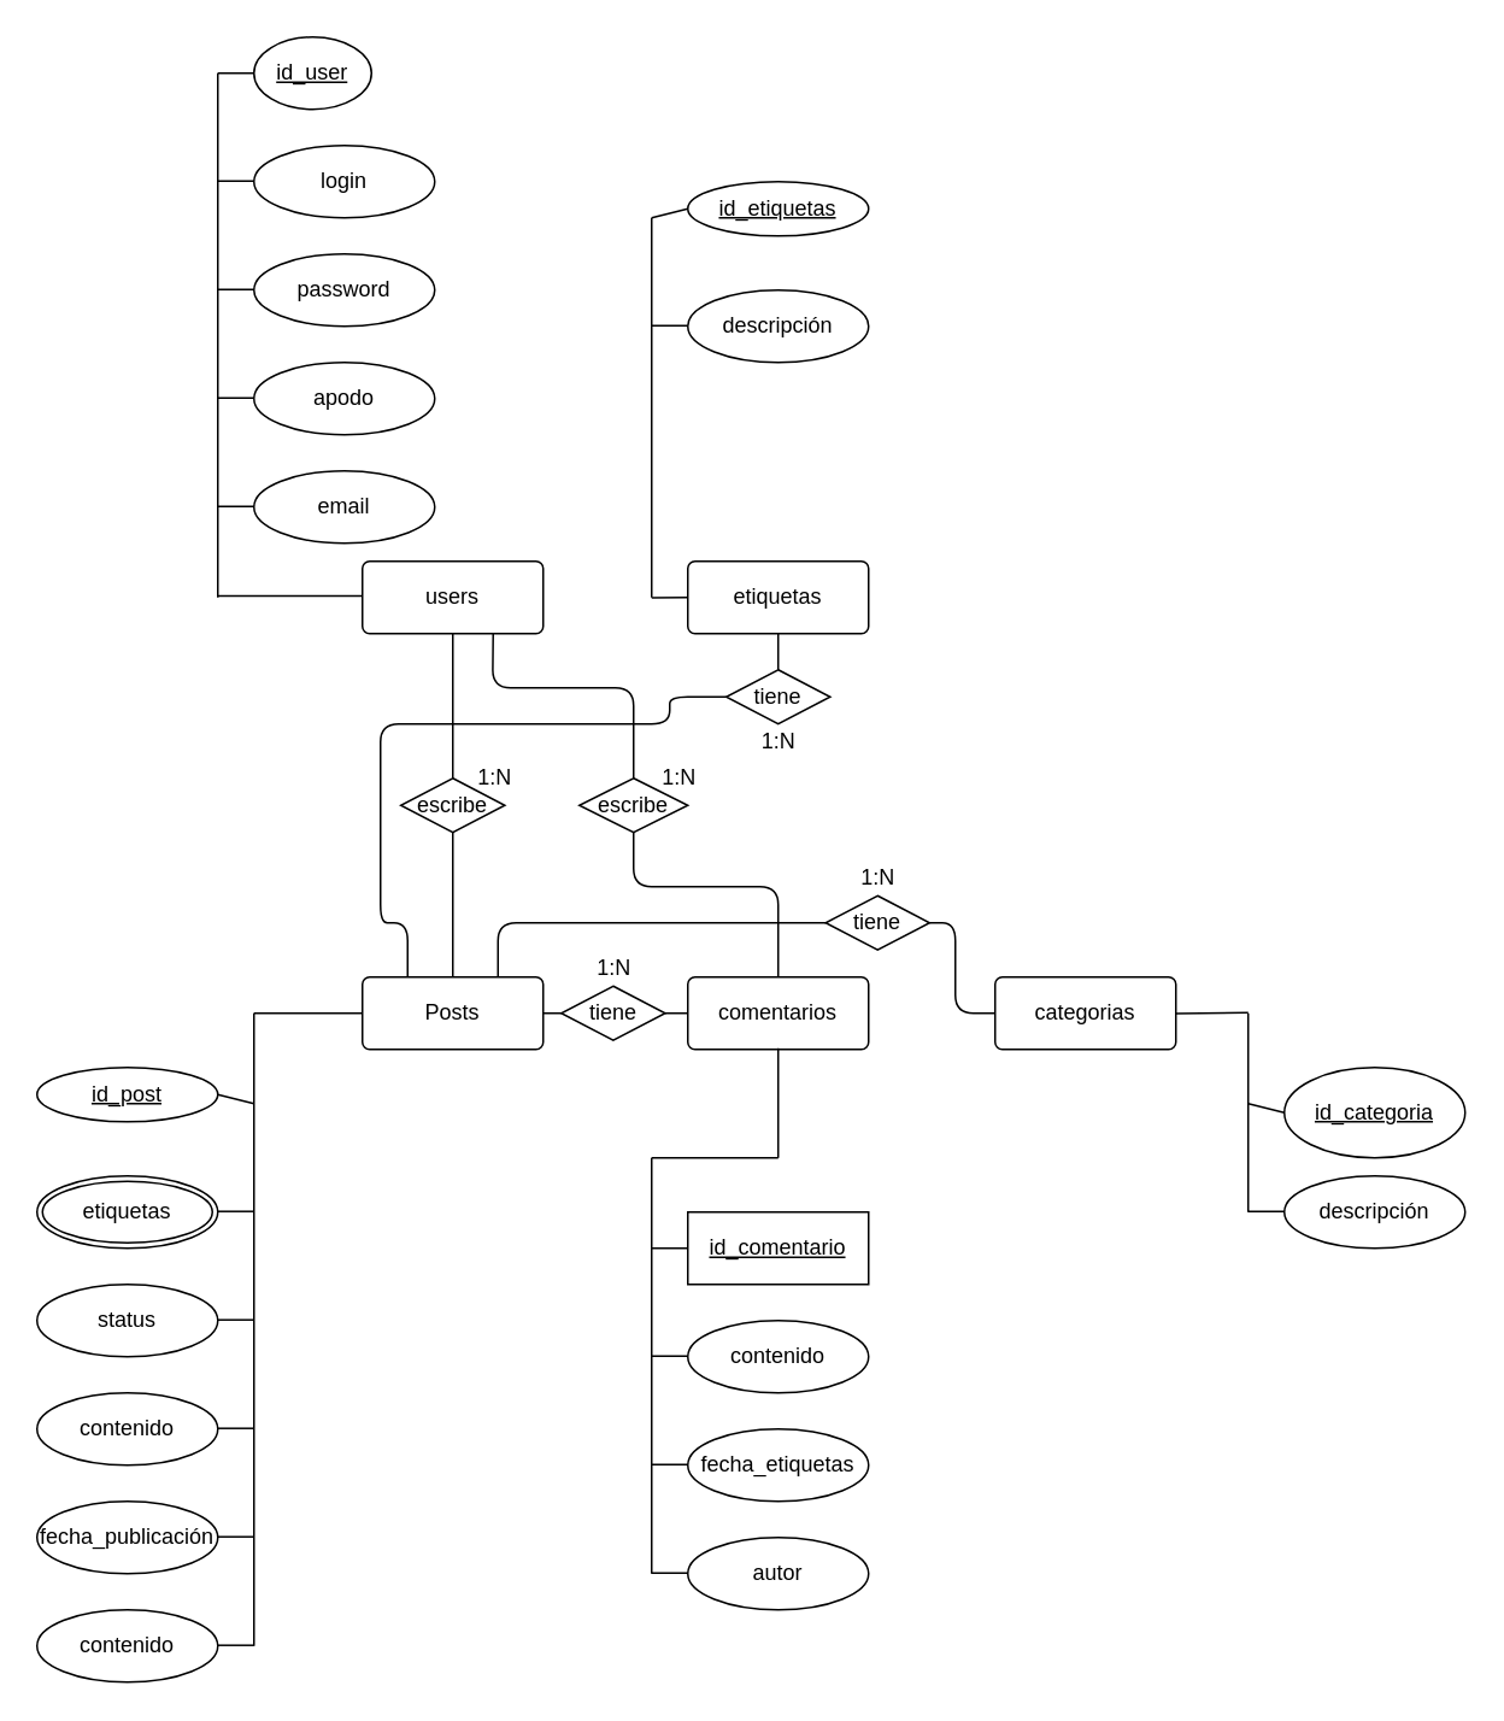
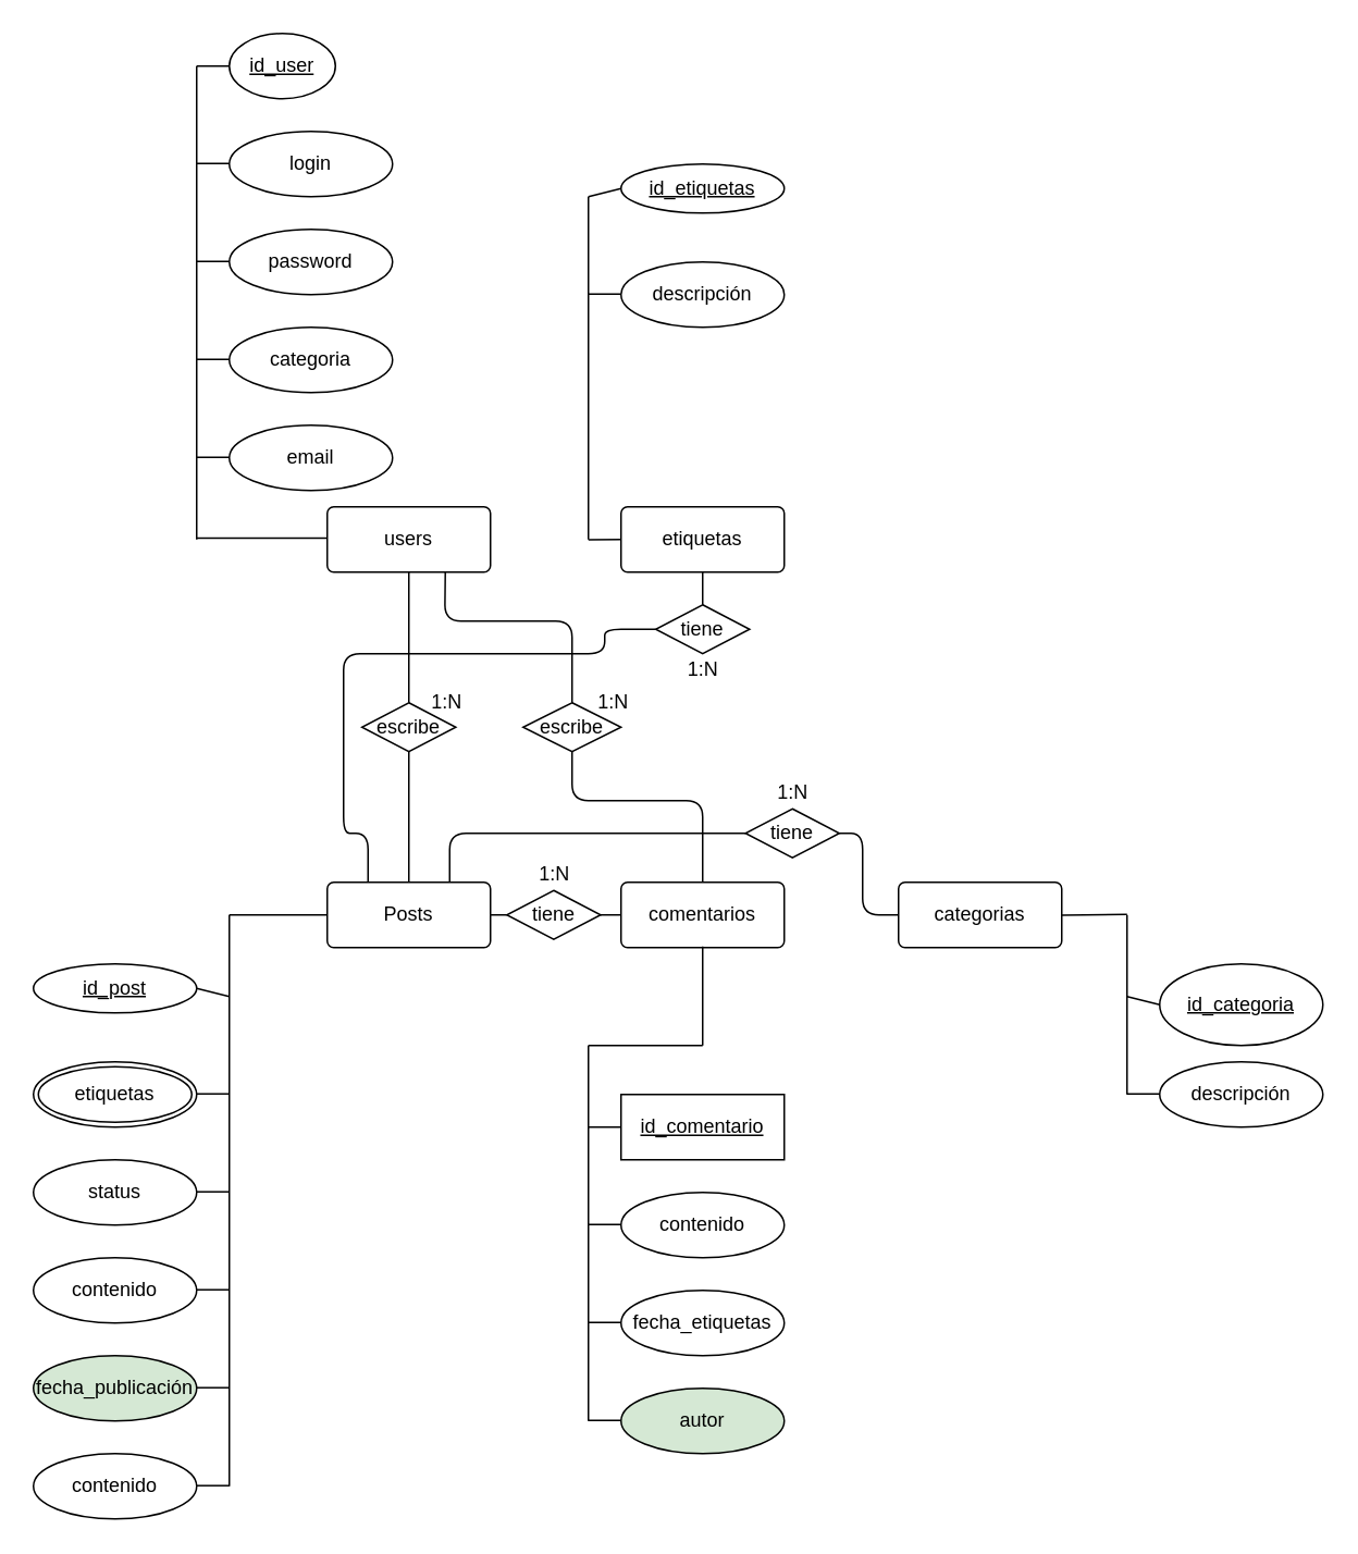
  <mxCell id="0" />
  <mxCell id="1" parent="0" />
  <mxCell id="2" value="Posts" style="rounded=1;arcSize=10;whiteSpace=wrap;html=1;align=center;" vertex="1" parent="1"><mxGeometry x="200" y="540" width="100" height="40" as="geometry" /></mxCell>
  <mxCell id="3" value="etiquetas" style="ellipse;shape=doubleEllipse;margin=3;whiteSpace=wrap;html=1;align=center;" vertex="1" parent="1"><mxGeometry x="20" y="650" width="100" height="40" as="geometry" /></mxCell>
  <mxCell id="4" value="&lt;u&gt;id_post&lt;/u&gt;" style="ellipse;whiteSpace=wrap;html=1;align=center;" vertex="1" parent="1"><mxGeometry x="20" y="590" width="100" height="30" as="geometry" /></mxCell>
  <mxCell id="5" value="status" style="ellipse;whiteSpace=wrap;html=1;align=center;" vertex="1" parent="1"><mxGeometry x="20" y="710" width="100" height="40" as="geometry" /></mxCell>
  <mxCell id="6" value="contenido" style="ellipse;whiteSpace=wrap;html=1;align=center;" vertex="1" parent="1"><mxGeometry x="20" y="770" width="100" height="40" as="geometry" /></mxCell>
- <mxCell id="7" value="fecha_publicación" style="ellipse;whiteSpace=wrap;html=1;align=center;" vertex="1" parent="1"><mxGeometry x="20" y="830" width="100" height="40" as="geometry" /></mxCell>
+ <mxCell id="7" value="fecha_publicación" style="ellipse;whiteSpace=wrap;html=1;align=center;fillColor=#d5e8d4;" vertex="1" parent="1"><mxGeometry x="20" y="830" width="100" height="40" as="geometry" /></mxCell>
  <mxCell id="8" value="contenido" style="ellipse;whiteSpace=wrap;html=1;align=center;" vertex="1" parent="1"><mxGeometry x="20" y="890" width="100" height="40" as="geometry" /></mxCell>
  <mxCell id="9" value="" style="endArrow=none;html=1;" edge="1" parent="1"><mxGeometry width="50" height="50" relative="1" as="geometry"><mxPoint x="140" y="910" as="sourcePoint" /><mxPoint x="140" y="560" as="targetPoint" /></mxGeometry></mxCell>
  <mxCell id="10" value="" style="endArrow=none;html=1;" edge="1" parent="1"><mxGeometry width="50" height="50" relative="1" as="geometry"><mxPoint x="140" y="560" as="sourcePoint" /><mxPoint x="200" y="560" as="targetPoint" /></mxGeometry></mxCell>
  <mxCell id="11" value="" style="endArrow=none;html=1;entryX=1;entryY=0.5;entryDx=0;entryDy=0;" edge="1" parent="1" target="4"><mxGeometry width="50" height="50" relative="1" as="geometry"><mxPoint x="140" y="610" as="sourcePoint" /><mxPoint x="190" y="560" as="targetPoint" /></mxGeometry></mxCell>
  <mxCell id="12" value="" style="endArrow=none;html=1;entryX=0;entryY=0.5;entryDx=0;entryDy=0;" edge="1" parent="1"><mxGeometry width="50" height="50" relative="1" as="geometry"><mxPoint x="120" y="669.63" as="sourcePoint" /><mxPoint x="140" y="669.63" as="targetPoint" /></mxGeometry></mxCell>
  <mxCell id="13" value="" style="endArrow=none;html=1;entryX=0;entryY=0.5;entryDx=0;entryDy=0;" edge="1" parent="1"><mxGeometry width="50" height="50" relative="1" as="geometry"><mxPoint x="120" y="729.63" as="sourcePoint" /><mxPoint x="140" y="729.63" as="targetPoint" /></mxGeometry></mxCell>
  <mxCell id="14" value="" style="endArrow=none;html=1;entryX=0;entryY=0.5;entryDx=0;entryDy=0;" edge="1" parent="1"><mxGeometry width="50" height="50" relative="1" as="geometry"><mxPoint x="120" y="789.63" as="sourcePoint" /><mxPoint x="140" y="789.63" as="targetPoint" /></mxGeometry></mxCell>
  <mxCell id="15" value="" style="endArrow=none;html=1;entryX=0;entryY=0.5;entryDx=0;entryDy=0;" edge="1" parent="1"><mxGeometry width="50" height="50" relative="1" as="geometry"><mxPoint x="120" y="849.63" as="sourcePoint" /><mxPoint x="140" y="849.63" as="targetPoint" /></mxGeometry></mxCell>
  <mxCell id="16" value="" style="endArrow=none;html=1;entryX=0;entryY=0.5;entryDx=0;entryDy=0;" edge="1" parent="1"><mxGeometry width="50" height="50" relative="1" as="geometry"><mxPoint x="120" y="909.63" as="sourcePoint" /><mxPoint x="140" y="909.63" as="targetPoint" /></mxGeometry></mxCell>
  <mxCell id="17" value="users" style="rounded=1;arcSize=10;whiteSpace=wrap;html=1;align=center;" vertex="1" parent="1"><mxGeometry x="200" y="310" width="100" height="40" as="geometry" /></mxCell>
  <mxCell id="18" value="&lt;u&gt;id_user&lt;/u&gt;" style="ellipse;whiteSpace=wrap;html=1;align=center;" vertex="1" parent="1"><mxGeometry x="140" y="20" width="65" height="40" as="geometry" /></mxCell>
  <mxCell id="19" value="password" style="ellipse;whiteSpace=wrap;html=1;align=center;" vertex="1" parent="1"><mxGeometry x="140" y="140" width="100" height="40" as="geometry" /></mxCell>
- <mxCell id="20" value="apodo" style="ellipse;whiteSpace=wrap;html=1;align=center;" vertex="1" parent="1"><mxGeometry x="140" y="200" width="100" height="40" as="geometry" /></mxCell>
+ <mxCell id="20" value="categoria" style="ellipse;whiteSpace=wrap;html=1;align=center;" vertex="1" parent="1"><mxGeometry x="140" y="200" width="100" height="40" as="geometry" /></mxCell>
  <mxCell id="21" value="email" style="ellipse;whiteSpace=wrap;html=1;align=center;" vertex="1" parent="1"><mxGeometry x="140" y="260" width="100" height="40" as="geometry" /></mxCell>
  <mxCell id="22" value="" style="endArrow=none;html=1;" edge="1" parent="1"><mxGeometry width="50" height="50" relative="1" as="geometry"><mxPoint x="120" y="330" as="sourcePoint" /><mxPoint x="120" y="40" as="targetPoint" /></mxGeometry></mxCell>
  <mxCell id="23" value="" style="endArrow=none;html=1;" edge="1" parent="1"><mxGeometry width="50" height="50" relative="1" as="geometry"><mxPoint x="120" y="329.23" as="sourcePoint" /><mxPoint x="200" y="329.23" as="targetPoint" /></mxGeometry></mxCell>
  <mxCell id="24" value="" style="endArrow=none;html=1;entryX=0;entryY=0.5;entryDx=0;entryDy=0;" edge="1" parent="1" target="18"><mxGeometry width="50" height="50" relative="1" as="geometry"><mxPoint x="120" y="40" as="sourcePoint" /><mxPoint x="170" y="-10" as="targetPoint" /></mxGeometry></mxCell>
  <mxCell id="25" value="" style="endArrow=none;html=1;entryX=0;entryY=0.5;entryDx=0;entryDy=0;" edge="1" parent="1"><mxGeometry width="50" height="50" relative="1" as="geometry"><mxPoint x="120" y="99.66" as="sourcePoint" /><mxPoint x="140" y="99.66" as="targetPoint" /></mxGeometry></mxCell>
  <mxCell id="26" value="" style="endArrow=none;html=1;entryX=0;entryY=0.5;entryDx=0;entryDy=0;" edge="1" parent="1"><mxGeometry width="50" height="50" relative="1" as="geometry"><mxPoint x="120" y="159.66" as="sourcePoint" /><mxPoint x="140" y="159.66" as="targetPoint" /></mxGeometry></mxCell>
  <mxCell id="27" value="" style="endArrow=none;html=1;entryX=0;entryY=0.5;entryDx=0;entryDy=0;" edge="1" parent="1"><mxGeometry width="50" height="50" relative="1" as="geometry"><mxPoint x="120" y="219.66" as="sourcePoint" /><mxPoint x="140" y="219.66" as="targetPoint" /></mxGeometry></mxCell>
  <mxCell id="28" value="" style="endArrow=none;html=1;entryX=0;entryY=0.5;entryDx=0;entryDy=0;" edge="1" parent="1"><mxGeometry width="50" height="50" relative="1" as="geometry"><mxPoint x="120" y="279.66" as="sourcePoint" /><mxPoint x="140" y="279.66" as="targetPoint" /></mxGeometry></mxCell>
  <mxCell id="29" value="categorias" style="rounded=1;arcSize=10;whiteSpace=wrap;html=1;align=center;" vertex="1" parent="1"><mxGeometry x="550" y="540" width="100" height="40" as="geometry" /></mxCell>
  <mxCell id="30" value="&lt;u&gt;id_categoria&lt;/u&gt;" style="ellipse;whiteSpace=wrap;html=1;align=center;" vertex="1" parent="1"><mxGeometry x="710" y="590" width="100" height="50" as="geometry" /></mxCell>
  <mxCell id="31" value="" style="endArrow=none;html=1;" edge="1" parent="1"><mxGeometry width="50" height="50" relative="1" as="geometry"><mxPoint x="690" y="670" as="sourcePoint" /><mxPoint x="690" y="560" as="targetPoint" /></mxGeometry></mxCell>
  <mxCell id="32" value="" style="endArrow=none;html=1;" edge="1" parent="1"><mxGeometry width="50" height="50" relative="1" as="geometry"><mxPoint x="650" y="560.11" as="sourcePoint" /><mxPoint x="690" y="559.64" as="targetPoint" /></mxGeometry></mxCell>
  <mxCell id="33" value="" style="endArrow=none;html=1;entryX=0;entryY=0.5;entryDx=0;entryDy=0;" edge="1" parent="1" target="30"><mxGeometry width="50" height="50" relative="1" as="geometry"><mxPoint x="690" y="610" as="sourcePoint" /><mxPoint x="740" y="560" as="targetPoint" /></mxGeometry></mxCell>
  <mxCell id="34" value="" style="endArrow=none;html=1;entryX=0;entryY=0.5;entryDx=0;entryDy=0;" edge="1" parent="1"><mxGeometry width="50" height="50" relative="1" as="geometry"><mxPoint x="690" y="669.66" as="sourcePoint" /><mxPoint x="710" y="669.66" as="targetPoint" /></mxGeometry></mxCell>
  <mxCell id="35" value="login" style="ellipse;whiteSpace=wrap;html=1;align=center;" vertex="1" parent="1"><mxGeometry x="140" y="80" width="100" height="40" as="geometry" /></mxCell>
  <mxCell id="36" value="descripción" style="ellipse;whiteSpace=wrap;html=1;align=center;" vertex="1" parent="1"><mxGeometry x="710" y="650" width="100" height="40" as="geometry" /></mxCell>
  <mxCell id="37" value="comentarios" style="rounded=1;arcSize=10;whiteSpace=wrap;html=1;align=center;" vertex="1" parent="1"><mxGeometry x="380" y="540" width="100" height="40" as="geometry" /></mxCell>
  <mxCell id="38" value="&lt;u&gt;id_comentario&lt;/u&gt;" style="whiteSpace=wrap;html=1;align=center;rounded=0;" vertex="1" parent="1"><mxGeometry x="380" y="670" width="100" height="40" as="geometry" /></mxCell>
  <mxCell id="39" value="fecha_etiquetas" style="ellipse;whiteSpace=wrap;html=1;align=center;" vertex="1" parent="1"><mxGeometry x="380" y="790" width="100" height="40" as="geometry" /></mxCell>
- <mxCell id="40" value="autor" style="ellipse;whiteSpace=wrap;html=1;align=center;" vertex="1" parent="1"><mxGeometry x="380" y="850" width="100" height="40" as="geometry" /></mxCell>
+ <mxCell id="40" value="autor" style="ellipse;whiteSpace=wrap;html=1;align=center;fillColor=#d5e8d4;" vertex="1" parent="1"><mxGeometry x="380" y="850" width="100" height="40" as="geometry" /></mxCell>
  <mxCell id="41" value="" style="endArrow=none;html=1;" edge="1" parent="1"><mxGeometry width="50" height="50" relative="1" as="geometry"><mxPoint x="360" y="870" as="sourcePoint" /><mxPoint x="360" y="640" as="targetPoint" /></mxGeometry></mxCell>
  <mxCell id="42" value="" style="endArrow=none;html=1;" edge="1" parent="1"><mxGeometry width="50" height="50" relative="1" as="geometry"><mxPoint x="360" y="640" as="sourcePoint" /><mxPoint x="430" y="640" as="targetPoint" /></mxGeometry></mxCell>
  <mxCell id="43" value="" style="endArrow=none;html=1;entryX=0;entryY=0.5;entryDx=0;entryDy=0;" edge="1" parent="1" target="38"><mxGeometry width="50" height="50" relative="1" as="geometry"><mxPoint x="360" y="690" as="sourcePoint" /><mxPoint x="410" y="640" as="targetPoint" /></mxGeometry></mxCell>
  <mxCell id="44" value="" style="endArrow=none;html=1;entryX=0;entryY=0.5;entryDx=0;entryDy=0;" edge="1" parent="1"><mxGeometry width="50" height="50" relative="1" as="geometry"><mxPoint x="360" y="749.66" as="sourcePoint" /><mxPoint x="380" y="749.66" as="targetPoint" /></mxGeometry></mxCell>
  <mxCell id="45" value="" style="endArrow=none;html=1;entryX=0;entryY=0.5;entryDx=0;entryDy=0;" edge="1" parent="1"><mxGeometry width="50" height="50" relative="1" as="geometry"><mxPoint x="360" y="809.66" as="sourcePoint" /><mxPoint x="380" y="809.66" as="targetPoint" /></mxGeometry></mxCell>
  <mxCell id="46" value="" style="endArrow=none;html=1;entryX=0;entryY=0.5;entryDx=0;entryDy=0;" edge="1" parent="1"><mxGeometry width="50" height="50" relative="1" as="geometry"><mxPoint x="360" y="869.66" as="sourcePoint" /><mxPoint x="380" y="869.66" as="targetPoint" /></mxGeometry></mxCell>
  <mxCell id="47" value="contenido" style="ellipse;whiteSpace=wrap;html=1;align=center;" vertex="1" parent="1"><mxGeometry x="380" y="730" width="100" height="40" as="geometry" /></mxCell>
  <mxCell id="48" value="escribe" style="rhombus;whiteSpace=wrap;html=1;" vertex="1" parent="1"><mxGeometry x="221.25" y="430" width="57.5" height="30" as="geometry" /></mxCell>
  <mxCell id="49" value="" style="endArrow=none;html=1;" edge="1" parent="1"><mxGeometry width="50" height="50" relative="1" as="geometry"><mxPoint x="430" y="579.26" as="sourcePoint" /><mxPoint x="430" y="640" as="targetPoint" /></mxGeometry></mxCell>
  <mxCell id="50" value="etiquetas" style="rounded=1;arcSize=10;whiteSpace=wrap;html=1;align=center;" vertex="1" parent="1"><mxGeometry x="380" y="310" width="100" height="40" as="geometry" /></mxCell>
  <mxCell id="51" value="&lt;u&gt;id_etiquetas&lt;/u&gt;" style="ellipse;whiteSpace=wrap;html=1;align=center;" vertex="1" parent="1"><mxGeometry x="380" y="100" width="100" height="30" as="geometry" /></mxCell>
  <mxCell id="52" value="" style="endArrow=none;html=1;" edge="1" parent="1"><mxGeometry width="50" height="50" relative="1" as="geometry"><mxPoint x="360" y="330" as="sourcePoint" /><mxPoint x="360" y="120" as="targetPoint" /></mxGeometry></mxCell>
  <mxCell id="53" value="" style="endArrow=none;html=1;" edge="1" parent="1"><mxGeometry width="50" height="50" relative="1" as="geometry"><mxPoint x="360" y="330.23" as="sourcePoint" /><mxPoint x="380" y="330" as="targetPoint" /></mxGeometry></mxCell>
  <mxCell id="54" value="" style="endArrow=none;html=1;entryX=0;entryY=0.5;entryDx=0;entryDy=0;" edge="1" parent="1" target="51"><mxGeometry width="50" height="50" relative="1" as="geometry"><mxPoint x="360" y="120" as="sourcePoint" /><mxPoint x="410" y="70" as="targetPoint" /></mxGeometry></mxCell>
  <mxCell id="55" value="" style="endArrow=none;html=1;entryX=0;entryY=0.5;entryDx=0;entryDy=0;" edge="1" parent="1"><mxGeometry width="50" height="50" relative="1" as="geometry"><mxPoint x="360" y="179.66" as="sourcePoint" /><mxPoint x="380" y="179.66" as="targetPoint" /></mxGeometry></mxCell>
  <mxCell id="56" value="descripción" style="ellipse;whiteSpace=wrap;html=1;align=center;" vertex="1" parent="1"><mxGeometry x="380" y="160" width="100" height="40" as="geometry" /></mxCell>
  <mxCell id="57" value="" style="endArrow=none;html=1;exitX=0.5;exitY=0;exitDx=0;exitDy=0;" edge="1" parent="1" source="48"><mxGeometry width="50" height="50" relative="1" as="geometry"><mxPoint x="250" y="430" as="sourcePoint" /><mxPoint x="250" y="350" as="targetPoint" /></mxGeometry></mxCell>
  <mxCell id="58" value="" style="endArrow=none;html=1;exitX=0.5;exitY=0;exitDx=0;exitDy=0;entryX=0.5;entryY=1;entryDx=0;entryDy=0;" edge="1" parent="1" source="2" target="48"><mxGeometry width="50" height="50" relative="1" as="geometry"><mxPoint x="290" y="460" as="sourcePoint" /><mxPoint x="340" y="410" as="targetPoint" /></mxGeometry></mxCell>
  <mxCell id="59" value="1:N" style="text;html=1;align=center;verticalAlign=middle;resizable=0;points=[];autosize=1;strokeColor=none;fillColor=none;" vertex="1" parent="1"><mxGeometry x="257.5" y="420" width="30" height="20" as="geometry" /></mxCell>
  <mxCell id="60" value="escribe" style="rhombus;whiteSpace=wrap;html=1;" vertex="1" parent="1"><mxGeometry x="320" y="430" width="60" height="30" as="geometry" /></mxCell>
  <mxCell id="61" value="" style="endArrow=none;html=1;exitX=0.5;exitY=0;exitDx=0;exitDy=0;" edge="1" parent="1" source="60"><mxGeometry width="50" height="50" relative="1" as="geometry"><mxPoint x="272.32" y="430" as="sourcePoint" /><mxPoint x="272.32" y="350" as="targetPoint" /><Array as="points"><mxPoint x="350" y="380" /><mxPoint x="272" y="380" /></Array></mxGeometry></mxCell>
  <mxCell id="62" value="" style="endArrow=none;html=1;exitX=0.5;exitY=0;exitDx=0;exitDy=0;entryX=0.5;entryY=1;entryDx=0;entryDy=0;" edge="1" parent="1" source="37" target="60"><mxGeometry width="50" height="50" relative="1" as="geometry"><mxPoint x="428" y="540" as="sourcePoint" /><mxPoint x="350" y="470" as="targetPoint" /><Array as="points"><mxPoint x="430" y="490" /><mxPoint x="350" y="490" /></Array></mxGeometry></mxCell>
  <mxCell id="63" value="1:N" style="text;html=1;align=center;verticalAlign=middle;resizable=0;points=[];autosize=1;strokeColor=none;fillColor=none;" vertex="1" parent="1"><mxGeometry x="360" y="420" width="30" height="20" as="geometry" /></mxCell>
  <mxCell id="64" value="tiene" style="rhombus;whiteSpace=wrap;html=1;" vertex="1" parent="1"><mxGeometry x="310" y="545" width="57.5" height="30" as="geometry" /></mxCell>
  <mxCell id="65" value="" style="endArrow=none;html=1;entryX=0;entryY=0.5;entryDx=0;entryDy=0;exitX=1;exitY=0.5;exitDx=0;exitDy=0;" edge="1" parent="1" source="64" target="37"><mxGeometry width="50" height="50" relative="1" as="geometry"><mxPoint x="370" y="560" as="sourcePoint" /><mxPoint x="390" y="500" as="targetPoint" /></mxGeometry></mxCell>
  <mxCell id="66" value="" style="endArrow=none;html=1;exitX=1;exitY=0.5;exitDx=0;exitDy=0;" edge="1" parent="1" source="2"><mxGeometry width="50" height="50" relative="1" as="geometry"><mxPoint x="380" y="570" as="sourcePoint" /><mxPoint x="310" y="560" as="targetPoint" /></mxGeometry></mxCell>
  <mxCell id="67" value="1:N" style="text;html=1;align=center;verticalAlign=middle;resizable=0;points=[];autosize=1;strokeColor=none;fillColor=none;" vertex="1" parent="1"><mxGeometry x="323.75" y="525" width="30" height="20" as="geometry" /></mxCell>
  <mxCell id="68" value="tiene" style="rhombus;whiteSpace=wrap;html=1;" vertex="1" parent="1"><mxGeometry x="456.25" y="495" width="57.5" height="30" as="geometry" /></mxCell>
  <mxCell id="69" value="1:N" style="text;html=1;align=center;verticalAlign=middle;resizable=0;points=[];autosize=1;strokeColor=none;fillColor=none;" vertex="1" parent="1"><mxGeometry x="470" y="475" width="30" height="20" as="geometry" /></mxCell>
  <mxCell id="70" value="" style="endArrow=none;html=1;entryX=0;entryY=0.5;entryDx=0;entryDy=0;exitX=0.75;exitY=0;exitDx=0;exitDy=0;" edge="1" parent="1" source="2" target="68"><mxGeometry width="50" height="50" relative="1" as="geometry"><mxPoint x="390" y="580" as="sourcePoint" /><mxPoint x="440" y="530" as="targetPoint" /><Array as="points"><mxPoint x="275" y="510" /><mxPoint x="400" y="510" /></Array></mxGeometry></mxCell>
  <mxCell id="71" value="" style="endArrow=none;html=1;entryX=1;entryY=0.5;entryDx=0;entryDy=0;exitX=0;exitY=0.5;exitDx=0;exitDy=0;" edge="1" parent="1" source="29" target="68"><mxGeometry width="50" height="50" relative="1" as="geometry"><mxPoint x="390" y="580" as="sourcePoint" /><mxPoint x="440" y="530" as="targetPoint" /><Array as="points"><mxPoint x="528" y="560" /><mxPoint x="528" y="510" /></Array></mxGeometry></mxCell>
  <mxCell id="72" value="tiene" style="rhombus;whiteSpace=wrap;html=1;" vertex="1" parent="1"><mxGeometry x="401.25" y="370" width="57.5" height="30" as="geometry" /></mxCell>
  <mxCell id="73" value="1:N" style="text;html=1;align=center;verticalAlign=middle;resizable=0;points=[];autosize=1;strokeColor=none;fillColor=none;" vertex="1" parent="1"><mxGeometry x="415" y="400" width="30" height="20" as="geometry" /></mxCell>
  <mxCell id="74" value="" style="endArrow=none;html=1;entryX=0.5;entryY=1;entryDx=0;entryDy=0;exitX=0.5;exitY=0;exitDx=0;exitDy=0;" edge="1" parent="1" source="72" target="50"><mxGeometry width="50" height="50" relative="1" as="geometry"><mxPoint x="380" y="510" as="sourcePoint" /><mxPoint x="430" y="460" as="targetPoint" /></mxGeometry></mxCell>
  <mxCell id="75" value="" style="endArrow=none;html=1;entryX=0;entryY=0.5;entryDx=0;entryDy=0;exitX=0.25;exitY=0;exitDx=0;exitDy=0;" edge="1" parent="1" source="2" target="72"><mxGeometry width="50" height="50" relative="1" as="geometry"><mxPoint x="270" y="490" as="sourcePoint" /><mxPoint x="320" y="440" as="targetPoint" /><Array as="points"><mxPoint x="225" y="510" /><mxPoint x="210" y="510" /><mxPoint x="210" y="400" /><mxPoint x="310" y="400" /><mxPoint x="370" y="400" /><mxPoint x="370" y="385" /></Array></mxGeometry></mxCell>
